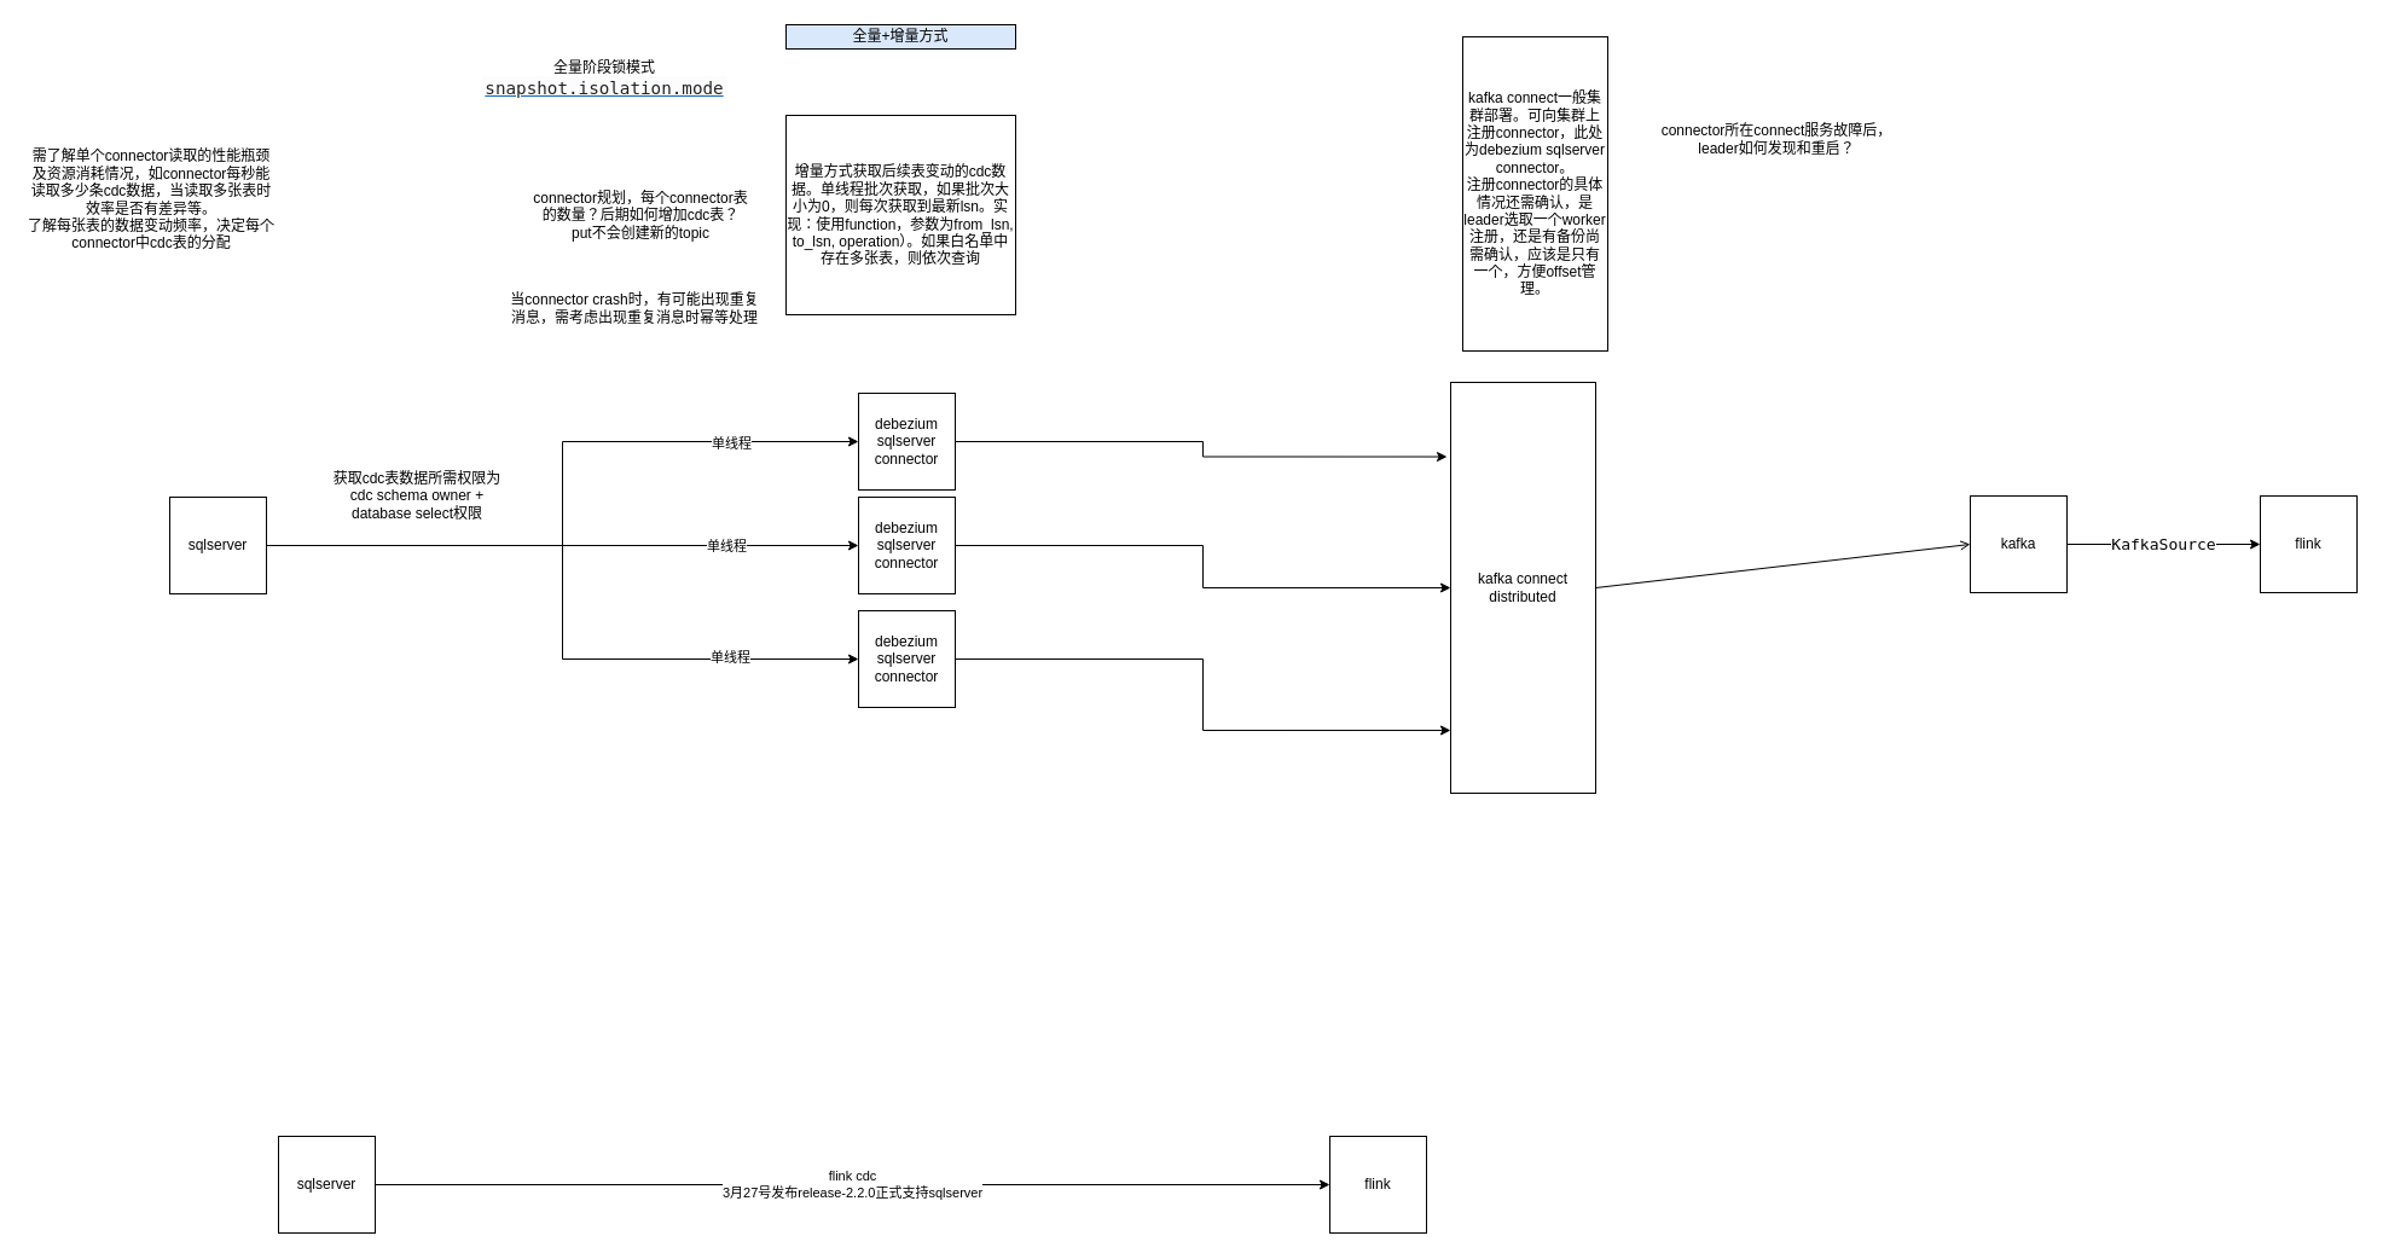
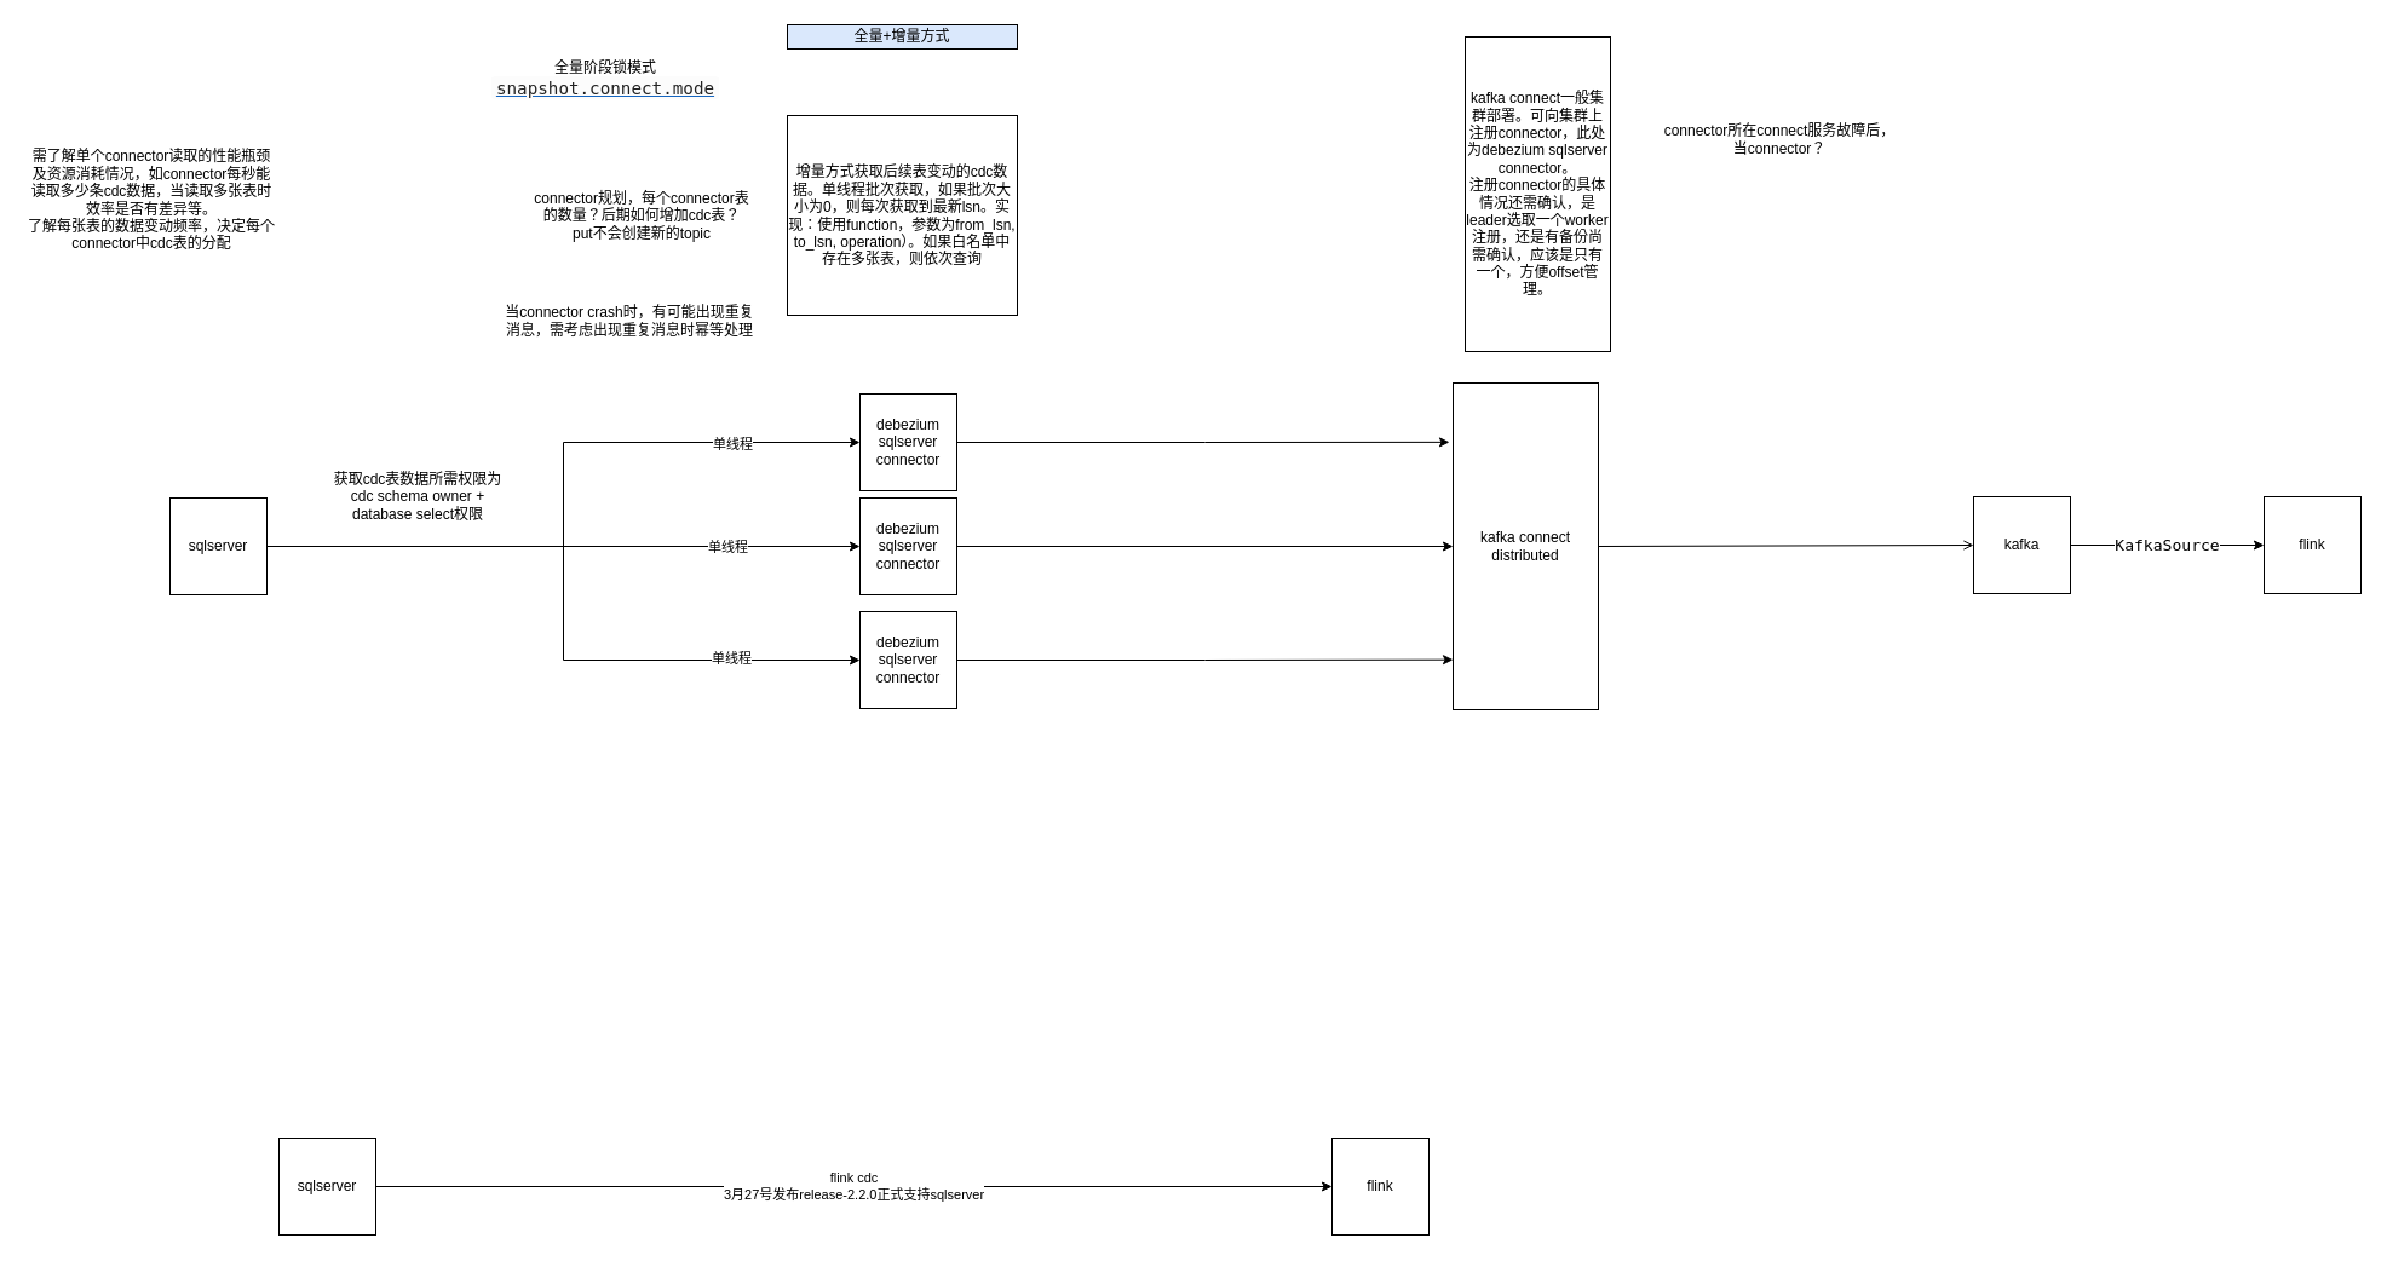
  <mxCell id="0" style=";html=1;" />
  <mxCell id="1" style=";html=1;" parent="0" />
  <mxCell id="2" style="edgeStyle=orthogonalEdgeStyle;rounded=0;orthogonalLoop=1;jettySize=auto;html=1;exitX=1;exitY=0.5;exitDx=0;exitDy=0;entryX=0;entryY=0.5;entryDx=0;entryDy=0;" parent="1" source="8" target="10" edge="1"><mxGeometry relative="1" as="geometry" /></mxCell>
  <mxCell id="3" value="单线程" style="edgeLabel;html=1;align=center;verticalAlign=middle;resizable=0;points=[];" parent="2" vertex="1" connectable="0"><mxGeometry x="0.632" y="-1" relative="1" as="geometry"><mxPoint as="offset" /></mxGeometry></mxCell>
  <mxCell id="4" style="edgeStyle=orthogonalEdgeStyle;rounded=0;orthogonalLoop=1;jettySize=auto;html=1;exitX=1;exitY=0.5;exitDx=0;exitDy=0;entryX=0;entryY=0.5;entryDx=0;entryDy=0;" parent="1" source="8" target="12" edge="1"><mxGeometry relative="1" as="geometry" /></mxCell>
  <mxCell id="5" value="单线程" style="edgeLabel;html=1;align=center;verticalAlign=middle;resizable=0;points=[];" parent="4" vertex="1" connectable="0"><mxGeometry x="0.309" y="1" relative="1" as="geometry"><mxPoint x="59" y="1" as="offset" /></mxGeometry></mxCell>
  <mxCell id="6" style="edgeStyle=orthogonalEdgeStyle;rounded=0;orthogonalLoop=1;jettySize=auto;html=1;exitX=1;exitY=0.5;exitDx=0;exitDy=0;entryX=0;entryY=0.5;entryDx=0;entryDy=0;" parent="1" source="8" target="14" edge="1"><mxGeometry relative="1" as="geometry" /></mxCell>
  <mxCell id="7" value="单线程" style="edgeLabel;html=1;align=center;verticalAlign=middle;resizable=0;points=[];" parent="6" vertex="1" connectable="0"><mxGeometry x="0.634" y="2" relative="1" as="geometry"><mxPoint as="offset" /></mxGeometry></mxCell>
  <mxCell id="8" value="sqlserver" style="whiteSpace=wrap;html=1;aspect=fixed;" parent="1" vertex="1"><mxGeometry x="140" y="411" width="80" height="80" as="geometry" /></mxCell>
  <mxCell id="9" style="edgeStyle=orthogonalEdgeStyle;rounded=0;orthogonalLoop=1;jettySize=auto;html=1;exitX=1;exitY=0.5;exitDx=0;exitDy=0;entryX=-0.025;entryY=0.181;entryDx=0;entryDy=0;entryPerimeter=0;" parent="1" source="10" target="15" edge="1"><mxGeometry relative="1" as="geometry" /></mxCell>
  <mxCell id="10" value="debezium sqlserver connector" style="whiteSpace=wrap;html=1;aspect=fixed;" parent="1" vertex="1"><mxGeometry x="710" y="325" width="80" height="80" as="geometry" /></mxCell>
  <mxCell id="11" style="edgeStyle=orthogonalEdgeStyle;rounded=0;orthogonalLoop=1;jettySize=auto;html=1;exitX=1;exitY=0.5;exitDx=0;exitDy=0;entryX=0;entryY=0.5;entryDx=0;entryDy=0;" parent="1" source="12" target="15" edge="1"><mxGeometry relative="1" as="geometry" /></mxCell>
  <mxCell id="12" value="debezium sqlserver connector" style="whiteSpace=wrap;html=1;aspect=fixed;" parent="1" vertex="1"><mxGeometry x="710" y="411" width="80" height="80" as="geometry" /></mxCell>
  <mxCell id="13" style="edgeStyle=orthogonalEdgeStyle;rounded=0;orthogonalLoop=1;jettySize=auto;html=1;exitX=1;exitY=0.5;exitDx=0;exitDy=0;entryX=0;entryY=0.847;entryDx=0;entryDy=0;entryPerimeter=0;" parent="1" source="14" target="15" edge="1"><mxGeometry relative="1" as="geometry" /></mxCell>
  <mxCell id="14" value="debezium sqlserver connector" style="whiteSpace=wrap;html=1;aspect=fixed;" parent="1" vertex="1"><mxGeometry x="710" y="505" width="80" height="80" as="geometry" /></mxCell>
- <mxCell id="15" value="kafka connect&lt;br&gt;distributed" style="rounded=0;whiteSpace=wrap;html=1;gradientColor=none;" parent="1" vertex="1"><mxGeometry x="1200" y="316" width="120" height="340" as="geometry" /></mxCell>
+ <mxCell id="15" value="kafka connect&lt;br&gt;distributed" style="rounded=0;whiteSpace=wrap;html=1;gradientColor=none;" parent="1" vertex="1"><mxGeometry x="1200" y="316" width="120" height="270" as="geometry" /></mxCell>
  <mxCell id="16" value="&lt;pre style=&quot;background-color: #ffffff ; color: #080808 ; font-family: &amp;quot;jetbrains mono&amp;quot; , monospace ; font-size: 9.8pt&quot;&gt;&lt;span style=&quot;color: #000000&quot;&gt;KafkaSource&lt;/span&gt;&lt;/pre&gt;" style="edgeStyle=orthogonalEdgeStyle;rounded=0;orthogonalLoop=1;jettySize=auto;html=1;exitX=1;exitY=0.5;exitDx=0;exitDy=0;" parent="1" source="17" target="21" edge="1"><mxGeometry relative="1" as="geometry" /></mxCell>
  <mxCell id="17" value="kafka" style="whiteSpace=wrap;html=1;aspect=fixed;gradientColor=none;" parent="1" vertex="1"><mxGeometry x="1630" y="410" width="80" height="80" as="geometry" /></mxCell>
  <mxCell id="18" value="" style="endArrow=open;html=1;rounded=0;exitX=1;exitY=0.5;exitDx=0;exitDy=0;entryX=0;entryY=0.5;entryDx=0;entryDy=0;" parent="1" source="15" target="17" edge="1"><mxGeometry width="50" height="50" relative="1" as="geometry"><mxPoint x="680" y="480" as="sourcePoint" /><mxPoint x="730" y="430" as="targetPoint" /></mxGeometry></mxCell>
  <mxCell id="19" value="kafka connect一般集群部署。可向集群上注册connector，此处为debezium sqlserver connector。&lt;br&gt;注册connector的具体情况还需确认，是leader选取一个worker注册，还是有备份尚需确认，应该是只有一个，方便offset管理。" style="rounded=0;whiteSpace=wrap;html=1;gradientColor=none;" parent="1" vertex="1"><mxGeometry x="1210" y="30" width="120" height="260" as="geometry" /></mxCell>
  <mxCell id="20" value="需了解单个connector读取的性能瓶颈及资源消耗情况，如connector每秒能读取多少条cdc数据，当读取多张表时效率是否有差异等。&lt;br&gt;了解每张表的数据变动频率，决定每个connector中cdc表的分配" style="text;html=1;strokeColor=none;fillColor=none;align=center;verticalAlign=middle;whiteSpace=wrap;rounded=0;" parent="1" vertex="1"><mxGeometry x="20" y="110" width="210" height="110" as="geometry" /></mxCell>
  <mxCell id="21" value="flink" style="whiteSpace=wrap;html=1;aspect=fixed;gradientColor=none;" parent="1" vertex="1"><mxGeometry x="1870" y="410" width="80" height="80" as="geometry" /></mxCell>
  <mxCell id="22" value="flink cdc&lt;br&gt;3月27号发布release-2.2.0正式支持sqlserver" style="edgeStyle=orthogonalEdgeStyle;rounded=0;orthogonalLoop=1;jettySize=auto;html=1;entryX=0;entryY=0.5;entryDx=0;entryDy=0;" parent="1" source="23" target="25" edge="1"><mxGeometry relative="1" as="geometry" /></mxCell>
  <mxCell id="23" value="sqlserver" style="whiteSpace=wrap;html=1;aspect=fixed;gradientColor=none;" parent="1" vertex="1"><mxGeometry x="230" y="940" width="80" height="80" as="geometry" /></mxCell>
  <mxCell id="24" value="获取cdc表数据所需权限为cdc schema owner + database select权限" style="text;html=1;strokeColor=none;fillColor=none;align=center;verticalAlign=middle;whiteSpace=wrap;rounded=0;" parent="1" vertex="1"><mxGeometry x="270" y="380" width="150" height="60" as="geometry" /></mxCell>
  <mxCell id="25" value="flink" style="whiteSpace=wrap;html=1;aspect=fixed;gradientColor=none;" parent="1" vertex="1"><mxGeometry x="1100" y="940" width="80" height="80" as="geometry" /></mxCell>
- <mxCell id="26" value="connector所在connect服务故障后，leader如何发现和重启？" style="text;html=1;strokeColor=none;fillColor=none;align=center;verticalAlign=middle;whiteSpace=wrap;rounded=0;" vertex="1" parent="1"><mxGeometry x="1370" y="100" width="200" height="30" as="geometry" /></mxCell>
+ <mxCell id="26" value="connector所在connect服务故障后，当connector？" style="text;html=1;strokeColor=none;fillColor=none;align=center;verticalAlign=middle;whiteSpace=wrap;rounded=0;" vertex="1" parent="1"><mxGeometry x="1370" y="100" width="200" height="30" as="geometry" /></mxCell>
  <mxCell id="27" value="全量+增量方式" style="rounded=0;whiteSpace=wrap;html=1;fillColor=#dae8fc;" vertex="1" parent="1"><mxGeometry x="650" y="20" width="190" height="20" as="geometry" /></mxCell>
  <mxCell id="28" value="增量方式获取后续表变动的cdc数据。单线程&lt;span style=&quot;text-align: left&quot;&gt;批次获取，如果批次大小为0，则每次获取到最新lsn。实现：使用function，参数为from_lsn, to_lsn, operation）。如果白名单中存在多张表，则依次查询&lt;/span&gt;" style="rounded=0;whiteSpace=wrap;html=1;" vertex="1" parent="1"><mxGeometry x="650" y="95" width="190" height="165" as="geometry" /></mxCell>
  <mxCell id="29" value="connector规划，每个connector表的数量？后期如何增加cdc表？put不会创建新的topic" style="text;html=1;strokeColor=none;fillColor=none;align=center;verticalAlign=middle;whiteSpace=wrap;rounded=0;" vertex="1" parent="1"><mxGeometry x="440" y="142.5" width="180" height="70" as="geometry" /></mxCell>
- <mxCell id="30" value="全量阶段锁模式&lt;a href=&quot;https://debezium.io/documentation/reference/1.9/connectors/sqlserver.html#sqlserver-property-snapshot-isolation-mode&quot; style=&quot;box-sizing: inherit ; color: rgb(21 , 101 , 192) ; font-family: , &amp;#34;helvetica&amp;#34; , &amp;#34;arial&amp;#34; , sans-serif ; font-size: 15.0px ; text-align: left ; background-color: rgb(252 , 252 , 252)&quot;&gt;&lt;code style=&quot;box-sizing: inherit ; font-family: &amp;#34;roboto mono&amp;#34; , monospace ; color: rgb(34 , 34 , 34) ; background: inherit ; border-radius: 0.25em ; font-size: 0.95em ; padding: 0.125em 0.25em&quot;&gt;snapshot.isolation.mode&lt;/code&gt;&lt;/a&gt;" style="text;html=1;strokeColor=none;fillColor=none;align=center;verticalAlign=middle;whiteSpace=wrap;rounded=0;" vertex="1" parent="1"><mxGeometry x="400" y="50" width="200" height="30" as="geometry" /></mxCell>
- <mxCell id="31" value="当connector crash时，有可能出现重复消息，需考虑出现重复消息时幂等处理" style="text;html=1;strokeColor=none;fillColor=none;align=center;verticalAlign=middle;whiteSpace=wrap;rounded=0;" vertex="1" parent="1"><mxGeometry x="420" y="240" width="210" height="30" as="geometry" /></mxCell>
+ <mxCell id="30" value="全量阶段锁模式&lt;a href=&quot;https://debezium.io/documentation/reference/1.9/connectors/sqlserver.html#sqlserver-property-snapshot-isolation-mode&quot; style=&quot;box-sizing: inherit ; color: rgb(21 , 101 , 192) ; font-family: , &amp;#34;helvetica&amp;#34; , &amp;#34;arial&amp;#34; , sans-serif ; font-size: 15.0px ; text-align: left ; background-color: rgb(252 , 252 , 252)&quot;&gt;&lt;code style=&quot;box-sizing: inherit ; font-family: &amp;#34;roboto mono&amp;#34; , monospace ; color: rgb(34 , 34 , 34) ; background: inherit ; border-radius: 0.25em ; font-size: 0.95em ; padding: 0.125em 0.25em&quot;&gt;snapshot.connect.mode&lt;/code&gt;&lt;/a&gt;" style="text;html=1;strokeColor=none;fillColor=none;align=center;verticalAlign=middle;whiteSpace=wrap;rounded=0;" vertex="1" parent="1"><mxGeometry x="400" y="50" width="200" height="30" as="geometry" /></mxCell>
+ <mxCell id="31" value="当connector crash时，有可能出现重复消息，需考虑出现重复消息时幂等处理" style="text;html=1;strokeColor=none;fillColor=none;align=center;verticalAlign=middle;whiteSpace=wrap;rounded=0;" vertex="1" parent="1"><mxGeometry x="415" y="250" width="210" height="30" as="geometry" /></mxCell>
